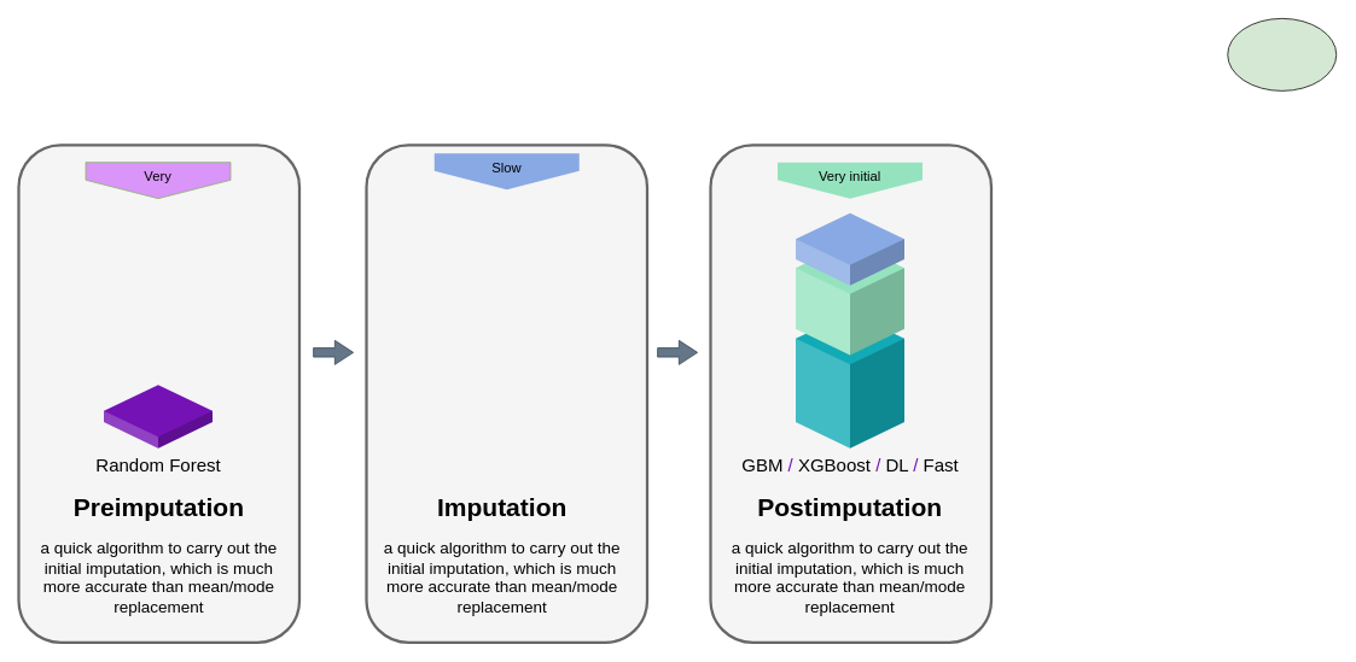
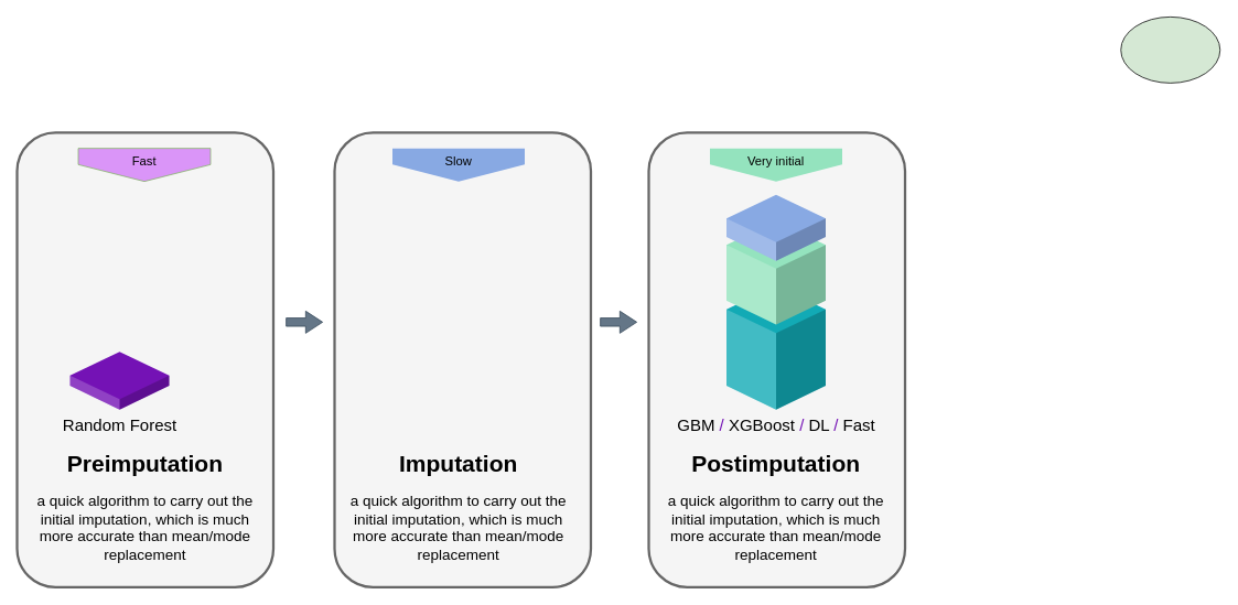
  <mxCell id="0" />
  <mxCell id="1" parent="0" />
  <mxCell id="2" value="&lt;h1&gt;&lt;br&gt;&lt;/h1&gt;" style="text;html=1;spacing=5;spacingTop=-20;whiteSpace=wrap;overflow=hidden;strokeWidth=3;fontSize=13;align=center;rounded=1;fillColor=#f5f5f5;fontColor=#333333;strokeColor=#666666;" vertex="1" parent="1"><mxGeometry x="20" y="160" width="310" height="550" as="geometry" /></mxCell>
- <mxCell id="3" value="Random Forest" style="verticalLabelPosition=bottom;verticalAlign=top;html=1;shape=mxgraph.infographic.shadedCube;isoAngle=15;fillColor=#7412B5;strokeColor=none;fontFamily=Helvetica;fontSize=20;align=center;strokeWidth=2;" parent="1" vertex="1"><mxGeometry x="114" y="425" width="120" height="70" as="geometry" /></mxCell>
+ <mxCell id="3" value="Random Forest" style="verticalLabelPosition=bottom;verticalAlign=top;html=1;shape=mxgraph.infographic.shadedCube;isoAngle=15;fillColor=#7412B5;strokeColor=none;fontFamily=Helvetica;fontSize=20;align=center;strokeWidth=2;" parent="1" vertex="1"><mxGeometry x="84" y="425" width="120" height="70" as="geometry" /></mxCell>
  <mxCell id="4" value="&lt;h1&gt;Preimputation&lt;/h1&gt;&lt;p&gt;&lt;font style=&quot;font-size: 18px;&quot;&gt;a quick algorithm to carry out the initial imputation, which is much more accurate than mean/mode replacement&lt;/font&gt;&lt;/p&gt;" style="text;html=1;spacing=5;spacingTop=-20;whiteSpace=wrap;overflow=hidden;strokeWidth=2;fillColor=none;gradientColor=none;fontSize=14;align=center;" parent="1" vertex="1"><mxGeometry x="40" y="535" width="270" height="165" as="geometry" /></mxCell>
- <mxCell id="5" value="Very" style="shape=offPageConnector;whiteSpace=wrap;html=1;fillColor=#DA95F8;fontSize=15;size=0.509;verticalAlign=top;strokeColor=#82b366;shadow=0;rounded=0;gradientColor=none;gradientDirection=west;" vertex="1" parent="1"><mxGeometry x="94" y="179" width="160" height="40" as="geometry" /></mxCell>
+ <mxCell id="5" value="Fast" style="shape=offPageConnector;whiteSpace=wrap;html=1;fillColor=#DA95F8;fontSize=15;size=0.509;verticalAlign=top;strokeColor=#82b366;shadow=0;rounded=0;gradientColor=none;gradientDirection=west;" vertex="1" parent="1"><mxGeometry x="94" y="179" width="160" height="40" as="geometry" /></mxCell>
  <mxCell id="6" value="" style="shape=flexArrow;endArrow=classic;html=1;rounded=0;fontColor=#000000;fillColor=#f5f5f5;strokeColor=#666666;endWidth=15.714;endSize=6.471;" edge="1" parent="1"><mxGeometry width="50" height="50" relative="1" as="geometry"><mxPoint x="617" y="308" as="sourcePoint" /><mxPoint x="687" y="308" as="targetPoint" /></mxGeometry></mxCell>
  <mxCell id="7" value="" style="ellipse;whiteSpace=wrap;html=1;rounded=0;shadow=0;fillStyle=auto;fontColor=#000000;fillColor=#D5E8D4;gradientColor=none;gradientDirection=west;" vertex="1" parent="1"><mxGeometry x="1355" y="20" width="120" height="80" as="geometry" /></mxCell>
  <mxCell id="8" value="" style="shape=flexArrow;endArrow=classic;html=1;rounded=0;fontColor=#000000;fillColor=#647687;strokeColor=#314354;endWidth=15.714;endSize=6.471;" edge="1" parent="1"><mxGeometry width="50" height="50" relative="1" as="geometry"><mxPoint x="345" y="389.29" as="sourcePoint" /><mxPoint x="390" y="389.29" as="targetPoint" /></mxGeometry></mxCell>
  <mxCell id="9" value="" style="shape=flexArrow;endArrow=classic;html=1;rounded=0;fontColor=#000000;fillColor=#647687;strokeColor=#314354;endWidth=15.714;endSize=6.471;" edge="1" parent="1"><mxGeometry width="50" height="50" relative="1" as="geometry"><mxPoint x="725" y="389.29" as="sourcePoint" /><mxPoint x="770" y="389.29" as="targetPoint" /></mxGeometry></mxCell>
  <mxCell id="10" value="&lt;h1&gt;&lt;br&gt;&lt;/h1&gt;" style="text;html=1;spacing=5;spacingTop=-20;whiteSpace=wrap;overflow=hidden;strokeColor=#666666;strokeWidth=3;fillColor=#f5f5f5;fontSize=13;fontColor=#333333;align=center;rounded=1;" vertex="1" parent="1"><mxGeometry x="404" y="160" width="310" height="550" as="geometry" /></mxCell>
  <mxCell id="11" value="&lt;h1&gt;Imputation&lt;/h1&gt;&lt;p&gt;&lt;font style=&quot;font-size: 18px;&quot;&gt;a quick algorithm to carry out the initial imputation, which is much more accurate than mean/mode replacement&lt;/font&gt;&lt;/p&gt;" style="text;html=1;spacing=5;spacingTop=-20;whiteSpace=wrap;overflow=hidden;strokeWidth=2;fillColor=none;gradientColor=none;fontSize=14;align=center;" vertex="1" parent="1"><mxGeometry x="419" y="535" width="270" height="165" as="geometry" /></mxCell>
- <mxCell id="12" value="Slow" style="shape=offPageConnector;whiteSpace=wrap;html=1;fillColor=#88A9E3;fontSize=15;fontColor=#000000;size=0.509;verticalAlign=top;strokeColor=none;gradientColor=none;gradientDirection=west;" vertex="1" parent="1"><mxGeometry x="479" y="169" width="160" height="40" as="geometry" /></mxCell>
+ <mxCell id="12" value="Slow" style="shape=offPageConnector;whiteSpace=wrap;html=1;fillColor=#88A9E3;fontSize=15;fontColor=#000000;size=0.509;verticalAlign=top;strokeColor=none;gradientColor=none;gradientDirection=west;" vertex="1" parent="1"><mxGeometry x="474" y="179" width="160" height="40" as="geometry" /></mxCell>
  <mxCell id="13" value="&lt;h1&gt;&lt;br&gt;&lt;/h1&gt;" style="text;html=1;spacing=5;spacingTop=-20;whiteSpace=wrap;overflow=hidden;strokeColor=#666666;strokeWidth=3;fillColor=#f5f5f5;fontSize=13;fontColor=#333333;align=center;rounded=1;container=0;" vertex="1" parent="1"><mxGeometry x="784" y="160" width="310" height="550" as="geometry" /></mxCell>
  <mxCell id="14" value="GBM &lt;font color=&quot;#7412b5&quot;&gt;/&lt;/font&gt; XGBoost &lt;font color=&quot;#7412b5&quot;&gt;/&lt;/font&gt; DL &lt;font color=&quot;#7412b5&quot;&gt;/&lt;/font&gt; Fast" style="verticalLabelPosition=bottom;verticalAlign=top;html=1;shape=mxgraph.infographic.shadedCube;isoAngle=15;fillColor=#12AAB5;strokeColor=none;fontFamily=Helvetica;fontSize=20;align=center;strokeWidth=2;" parent="1" vertex="1"><mxGeometry x="878" y="345" width="120" height="150" as="geometry" /></mxCell>
  <mxCell id="15" value="" style="verticalLabelPosition=bottom;verticalAlign=top;html=1;shape=mxgraph.infographic.shadedCube;isoAngle=15;fillColor=#94E3BE;strokeColor=none;fontFamily=Helvetica;fontSize=20;align=center;strokeWidth=2;fillStyle=auto;" parent="1" vertex="1"><mxGeometry x="878" y="267" width="120" height="125" as="geometry" /></mxCell>
  <mxCell id="16" value="" style="verticalLabelPosition=bottom;verticalAlign=top;html=1;shape=mxgraph.infographic.shadedCube;isoAngle=15;fillColor=#88A9E3;strokeColor=none;fontFamily=Helvetica;fontSize=20;align=center;strokeWidth=2;" parent="1" vertex="1"><mxGeometry x="878" y="235" width="120" height="80" as="geometry" /></mxCell>
  <mxCell id="17" value="&lt;h1&gt;Postimputation&lt;/h1&gt;&lt;p&gt;&lt;font style=&quot;font-size: 18px;&quot;&gt;a quick algorithm to carry out the initial imputation, which is much more accurate than mean/mode replacement&lt;/font&gt;&lt;/p&gt;" style="text;html=1;spacing=5;spacingTop=-20;whiteSpace=wrap;overflow=hidden;strokeWidth=2;fillColor=none;gradientColor=none;fontSize=14;align=center;" vertex="1" parent="1"><mxGeometry x="803" y="535" width="270" height="165" as="geometry" /></mxCell>
  <mxCell id="18" value="Very initial" style="shape=offPageConnector;whiteSpace=wrap;html=1;fillColor=#94E3BE;fontSize=15;fontColor=#000000;size=0.509;verticalAlign=top;strokeColor=none;" vertex="1" parent="1"><mxGeometry x="858" y="179" width="160" height="40" as="geometry" /></mxCell>
